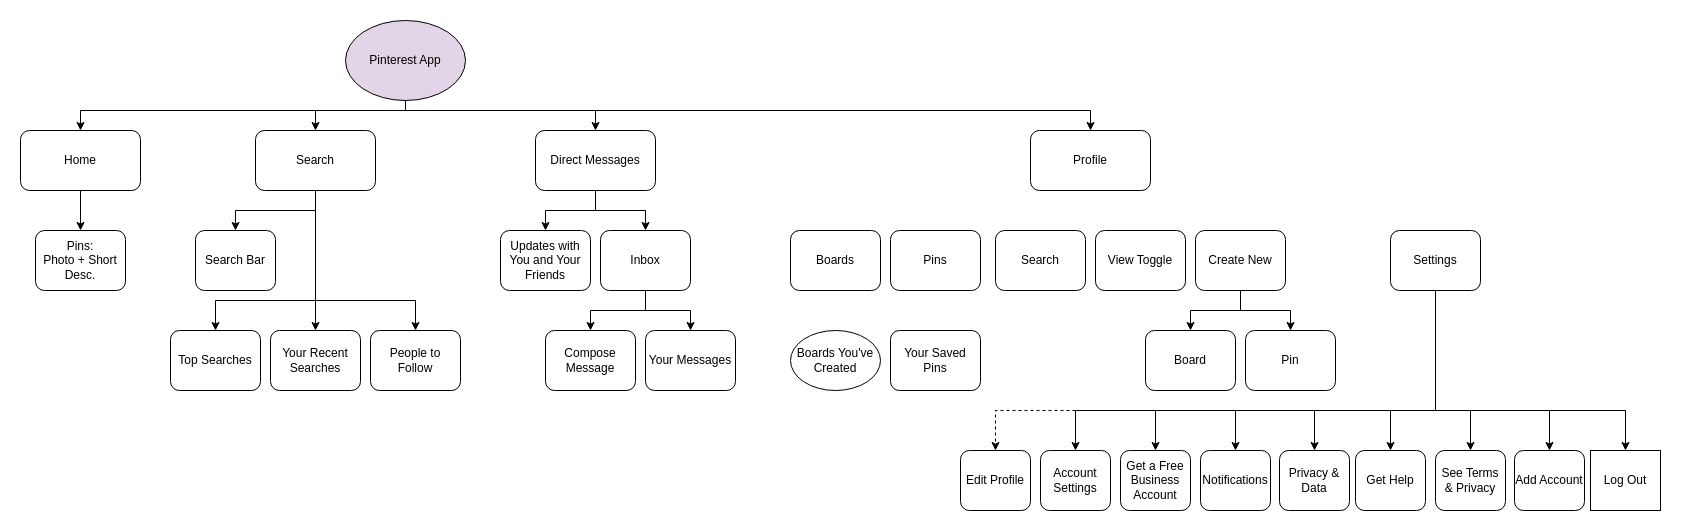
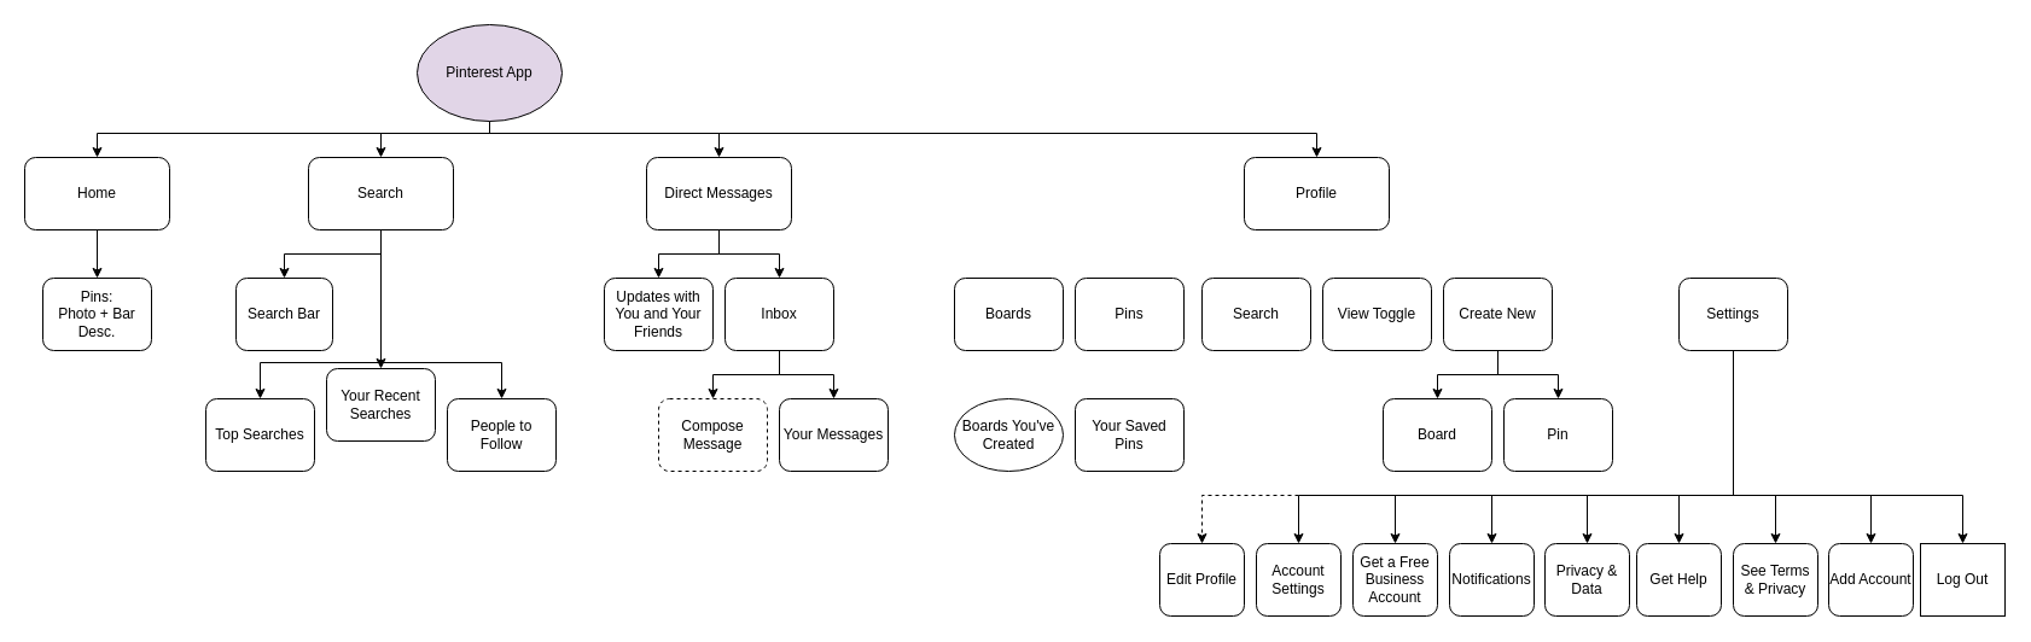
  <mxCell id="0" />
  <mxCell id="1" parent="0" />
  <mxCell id="2" style="edgeStyle=orthogonalEdgeStyle;rounded=0;orthogonalLoop=1;jettySize=auto;html=1;exitX=0.5;exitY=1;exitDx=0;exitDy=0;" edge="1" parent="1" source="6" target="17"><mxGeometry relative="1" as="geometry"><Array as="points"><mxPoint x="405" y="110" /><mxPoint x="1090" y="110" /></Array></mxGeometry></mxCell>
  <mxCell id="3" style="edgeStyle=orthogonalEdgeStyle;rounded=0;orthogonalLoop=1;jettySize=auto;html=1;exitX=0.5;exitY=1;exitDx=0;exitDy=0;entryX=0.5;entryY=0;entryDx=0;entryDy=0;" edge="1" parent="1" source="6" target="16"><mxGeometry relative="1" as="geometry"><Array as="points"><mxPoint x="405" y="110" /><mxPoint x="595" y="110" /></Array></mxGeometry></mxCell>
  <mxCell id="4" style="edgeStyle=orthogonalEdgeStyle;rounded=0;orthogonalLoop=1;jettySize=auto;html=1;exitX=0.5;exitY=1;exitDx=0;exitDy=0;entryX=0.5;entryY=0;entryDx=0;entryDy=0;" edge="1" parent="1" source="6" target="8"><mxGeometry relative="1" as="geometry"><mxPoint x="80" y="120" as="targetPoint" /><Array as="points"><mxPoint x="405" y="110" /><mxPoint x="80" y="110" /></Array></mxGeometry></mxCell>
  <mxCell id="5" style="edgeStyle=orthogonalEdgeStyle;rounded=0;orthogonalLoop=1;jettySize=auto;html=1;exitX=0.5;exitY=1;exitDx=0;exitDy=0;entryX=0.5;entryY=0;entryDx=0;entryDy=0;" edge="1" parent="1" source="6" target="13"><mxGeometry relative="1" as="geometry"><mxPoint x="300" y="120" as="targetPoint" /><Array as="points"><mxPoint x="405" y="110" /><mxPoint x="315" y="110" /></Array></mxGeometry></mxCell>
  <mxCell id="6" value="Pinterest App" style="ellipse;whiteSpace=wrap;html=1;fillColor=#e1d5e7;" vertex="1" parent="1"><mxGeometry x="345" y="20" width="120" height="80" as="geometry" /></mxCell>
  <mxCell id="7" style="edgeStyle=orthogonalEdgeStyle;rounded=0;orthogonalLoop=1;jettySize=auto;html=1;exitX=0.5;exitY=1;exitDx=0;exitDy=0;entryX=0.5;entryY=0;entryDx=0;entryDy=0;" edge="1" parent="1" source="8" target="18"><mxGeometry relative="1" as="geometry" /></mxCell>
  <mxCell id="8" value="Home" style="rounded=1;whiteSpace=wrap;html=1;" vertex="1" parent="1"><mxGeometry x="20" y="130" width="120" height="60" as="geometry" /></mxCell>
  <mxCell id="9" style="edgeStyle=orthogonalEdgeStyle;rounded=0;orthogonalLoop=1;jettySize=auto;html=1;exitX=0.5;exitY=1;exitDx=0;exitDy=0;entryX=0.5;entryY=0;entryDx=0;entryDy=0;" edge="1" parent="1" source="13" target="19"><mxGeometry relative="1" as="geometry" /></mxCell>
  <mxCell id="10" style="edgeStyle=orthogonalEdgeStyle;rounded=0;orthogonalLoop=1;jettySize=auto;html=1;exitX=0.5;exitY=1;exitDx=0;exitDy=0;entryX=0.5;entryY=0;entryDx=0;entryDy=0;" edge="1" parent="1" source="13" target="20"><mxGeometry relative="1" as="geometry"><Array as="points"><mxPoint x="315" y="300" /><mxPoint x="215" y="300" /></Array></mxGeometry></mxCell>
  <mxCell id="11" style="edgeStyle=orthogonalEdgeStyle;rounded=0;orthogonalLoop=1;jettySize=auto;html=1;exitX=0.5;exitY=1;exitDx=0;exitDy=0;" edge="1" parent="1" source="13" target="21"><mxGeometry relative="1" as="geometry" /></mxCell>
  <mxCell id="12" style="edgeStyle=orthogonalEdgeStyle;rounded=0;orthogonalLoop=1;jettySize=auto;html=1;exitX=0.5;exitY=1;exitDx=0;exitDy=0;entryX=0.5;entryY=0;entryDx=0;entryDy=0;" edge="1" parent="1" source="13" target="22"><mxGeometry relative="1" as="geometry"><Array as="points"><mxPoint x="315" y="300" /><mxPoint x="415" y="300" /></Array></mxGeometry></mxCell>
  <mxCell id="13" value="Search" style="rounded=1;whiteSpace=wrap;html=1;" vertex="1" parent="1"><mxGeometry x="255" y="130" width="120" height="60" as="geometry" /></mxCell>
  <mxCell id="14" style="edgeStyle=orthogonalEdgeStyle;rounded=0;orthogonalLoop=1;jettySize=auto;html=1;exitX=0.5;exitY=1;exitDx=0;exitDy=0;entryX=0.5;entryY=0;entryDx=0;entryDy=0;" edge="1" parent="1" source="16" target="23"><mxGeometry relative="1" as="geometry" /></mxCell>
  <mxCell id="15" style="edgeStyle=orthogonalEdgeStyle;rounded=0;orthogonalLoop=1;jettySize=auto;html=1;exitX=0.5;exitY=1;exitDx=0;exitDy=0;entryX=0.5;entryY=0;entryDx=0;entryDy=0;" edge="1" parent="1" source="16" target="26"><mxGeometry relative="1" as="geometry" /></mxCell>
  <mxCell id="16" value="Direct Messages" style="rounded=1;whiteSpace=wrap;html=1;" vertex="1" parent="1"><mxGeometry x="535" y="130" width="120" height="60" as="geometry" /></mxCell>
  <mxCell id="17" value="Profile" style="rounded=1;whiteSpace=wrap;html=1;" vertex="1" parent="1"><mxGeometry x="1030" y="130" width="120" height="60" as="geometry" /></mxCell>
- <mxCell id="18" value="Pins:&lt;br&gt;Photo + Short Desc." style="rounded=1;whiteSpace=wrap;html=1;" vertex="1" parent="1"><mxGeometry x="35" y="230" width="90" height="60" as="geometry" /></mxCell>
+ <mxCell id="18" value="Pins:&lt;br&gt;Photo + Bar Desc." style="rounded=1;whiteSpace=wrap;html=1;" vertex="1" parent="1"><mxGeometry x="35" y="230" width="90" height="60" as="geometry" /></mxCell>
  <mxCell id="19" value="Search Bar" style="rounded=1;whiteSpace=wrap;html=1;" vertex="1" parent="1"><mxGeometry x="195" y="230" width="80" height="60" as="geometry" /></mxCell>
  <mxCell id="20" value="Top Searches" style="rounded=1;whiteSpace=wrap;html=1;" vertex="1" parent="1"><mxGeometry x="170" y="330" width="90" height="60" as="geometry" /></mxCell>
- <mxCell id="21" value="Your Recent Searches" style="rounded=1;whiteSpace=wrap;html=1;" vertex="1" parent="1"><mxGeometry x="270" y="330" width="90" height="60" as="geometry" /></mxCell>
+ <mxCell id="21" value="Your Recent Searches" style="rounded=1;whiteSpace=wrap;html=1;" vertex="1" parent="1"><mxGeometry x="270" y="305" width="90" height="60" as="geometry" /></mxCell>
  <mxCell id="22" value="People to Follow" style="rounded=1;whiteSpace=wrap;html=1;" vertex="1" parent="1"><mxGeometry x="370" y="330" width="90" height="60" as="geometry" /></mxCell>
  <mxCell id="23" value="Updates with You and Your Friends" style="rounded=1;whiteSpace=wrap;html=1;" vertex="1" parent="1"><mxGeometry x="500" y="230" width="90" height="60" as="geometry" /></mxCell>
  <mxCell id="24" style="edgeStyle=orthogonalEdgeStyle;rounded=0;orthogonalLoop=1;jettySize=auto;html=1;exitX=0.5;exitY=1;exitDx=0;exitDy=0;entryX=0.5;entryY=0;entryDx=0;entryDy=0;" edge="1" parent="1" source="26" target="27"><mxGeometry relative="1" as="geometry" /></mxCell>
  <mxCell id="25" style="edgeStyle=orthogonalEdgeStyle;rounded=0;orthogonalLoop=1;jettySize=auto;html=1;exitX=0.5;exitY=1;exitDx=0;exitDy=0;entryX=0.5;entryY=0;entryDx=0;entryDy=0;" edge="1" parent="1" source="26" target="28"><mxGeometry relative="1" as="geometry" /></mxCell>
  <mxCell id="26" value="Inbox" style="rounded=1;whiteSpace=wrap;html=1;" vertex="1" parent="1"><mxGeometry x="600" y="230" width="90" height="60" as="geometry" /></mxCell>
- <mxCell id="27" value="Compose Message" style="rounded=1;whiteSpace=wrap;html=1;" vertex="1" parent="1"><mxGeometry x="545" y="330" width="90" height="60" as="geometry" /></mxCell>
+ <mxCell id="27" value="Compose Message" style="rounded=1;whiteSpace=wrap;html=1;dashed=1;" vertex="1" parent="1"><mxGeometry x="545" y="330" width="90" height="60" as="geometry" /></mxCell>
  <mxCell id="28" value="Your Messages" style="rounded=1;whiteSpace=wrap;html=1;" vertex="1" parent="1"><mxGeometry x="645" y="330" width="90" height="60" as="geometry" /></mxCell>
  <mxCell id="29" value="Boards" style="rounded=1;whiteSpace=wrap;html=1;" vertex="1" parent="1"><mxGeometry x="790" y="230" width="90" height="60" as="geometry" /></mxCell>
  <mxCell id="30" value="Pins" style="rounded=1;whiteSpace=wrap;html=1;" vertex="1" parent="1"><mxGeometry x="890" y="230" width="90" height="60" as="geometry" /></mxCell>
  <mxCell id="31" value="Search" style="rounded=1;whiteSpace=wrap;html=1;" vertex="1" parent="1"><mxGeometry x="995" y="230" width="90" height="60" as="geometry" /></mxCell>
  <mxCell id="32" value="View Toggle" style="rounded=1;whiteSpace=wrap;html=1;" vertex="1" parent="1"><mxGeometry x="1095" y="230" width="90" height="60" as="geometry" /></mxCell>
  <mxCell id="33" style="edgeStyle=orthogonalEdgeStyle;rounded=0;orthogonalLoop=1;jettySize=auto;html=1;exitX=0.5;exitY=1;exitDx=0;exitDy=0;entryX=0.5;entryY=0;entryDx=0;entryDy=0;" edge="1" parent="1" source="35" target="48"><mxGeometry relative="1" as="geometry" /></mxCell>
  <mxCell id="34" style="edgeStyle=orthogonalEdgeStyle;rounded=0;orthogonalLoop=1;jettySize=auto;html=1;exitX=0.5;exitY=1;exitDx=0;exitDy=0;entryX=0.5;entryY=0;entryDx=0;entryDy=0;" edge="1" parent="1" source="35" target="49"><mxGeometry relative="1" as="geometry" /></mxCell>
  <mxCell id="35" value="Create New" style="rounded=1;whiteSpace=wrap;html=1;" vertex="1" parent="1"><mxGeometry x="1195" y="230" width="90" height="60" as="geometry" /></mxCell>
  <mxCell id="36" style="edgeStyle=orthogonalEdgeStyle;rounded=0;orthogonalLoop=1;jettySize=auto;html=1;exitX=0.5;exitY=1;exitDx=0;exitDy=0;entryX=0.5;entryY=0;entryDx=0;entryDy=0;dashed=1;" edge="1" parent="1" source="45" target="55"><mxGeometry relative="1" as="geometry"><Array as="points"><mxPoint x="1435" y="410" /><mxPoint x="995" y="410" /></Array></mxGeometry></mxCell>
  <mxCell id="37" style="edgeStyle=orthogonalEdgeStyle;rounded=0;orthogonalLoop=1;jettySize=auto;html=1;exitX=0.5;exitY=1;exitDx=0;exitDy=0;entryX=0.5;entryY=0;entryDx=0;entryDy=0;" edge="1" parent="1" source="45" target="50"><mxGeometry relative="1" as="geometry"><Array as="points"><mxPoint x="1435" y="410" /><mxPoint x="1075" y="410" /></Array></mxGeometry></mxCell>
  <mxCell id="38" style="edgeStyle=orthogonalEdgeStyle;rounded=0;orthogonalLoop=1;jettySize=auto;html=1;exitX=0.5;exitY=1;exitDx=0;exitDy=0;entryX=0.5;entryY=0;entryDx=0;entryDy=0;" edge="1" parent="1" source="45" target="51"><mxGeometry relative="1" as="geometry"><Array as="points"><mxPoint x="1435" y="410" /><mxPoint x="1155" y="410" /></Array></mxGeometry></mxCell>
  <mxCell id="39" style="edgeStyle=orthogonalEdgeStyle;rounded=0;orthogonalLoop=1;jettySize=auto;html=1;exitX=0.5;exitY=1;exitDx=0;exitDy=0;entryX=0.5;entryY=0;entryDx=0;entryDy=0;" edge="1" parent="1" source="45" target="52"><mxGeometry relative="1" as="geometry"><Array as="points"><mxPoint x="1435" y="410" /><mxPoint x="1235" y="410" /></Array></mxGeometry></mxCell>
  <mxCell id="40" style="edgeStyle=orthogonalEdgeStyle;rounded=0;orthogonalLoop=1;jettySize=auto;html=1;exitX=0.5;exitY=1;exitDx=0;exitDy=0;" edge="1" parent="1" source="45" target="53"><mxGeometry relative="1" as="geometry"><Array as="points"><mxPoint x="1435" y="410" /><mxPoint x="1314" y="410" /></Array></mxGeometry></mxCell>
  <mxCell id="41" style="edgeStyle=orthogonalEdgeStyle;rounded=0;orthogonalLoop=1;jettySize=auto;html=1;exitX=0.5;exitY=1;exitDx=0;exitDy=0;entryX=0.5;entryY=0;entryDx=0;entryDy=0;" edge="1" parent="1" source="45" target="54"><mxGeometry relative="1" as="geometry"><Array as="points"><mxPoint x="1435" y="410" /><mxPoint x="1390" y="410" /></Array></mxGeometry></mxCell>
  <mxCell id="42" style="edgeStyle=orthogonalEdgeStyle;rounded=0;orthogonalLoop=1;jettySize=auto;html=1;exitX=0.5;exitY=1;exitDx=0;exitDy=0;" edge="1" parent="1" source="45" target="56"><mxGeometry relative="1" as="geometry"><Array as="points"><mxPoint x="1435" y="410" /><mxPoint x="1470" y="410" /></Array></mxGeometry></mxCell>
  <mxCell id="43" style="edgeStyle=orthogonalEdgeStyle;rounded=0;orthogonalLoop=1;jettySize=auto;html=1;exitX=0.5;exitY=1;exitDx=0;exitDy=0;entryX=0.5;entryY=0;entryDx=0;entryDy=0;" edge="1" parent="1" source="45" target="57"><mxGeometry relative="1" as="geometry"><Array as="points"><mxPoint x="1435" y="410" /><mxPoint x="1549" y="410" /></Array></mxGeometry></mxCell>
  <mxCell id="44" style="edgeStyle=orthogonalEdgeStyle;rounded=0;orthogonalLoop=1;jettySize=auto;html=1;exitX=0.5;exitY=1;exitDx=0;exitDy=0;" edge="1" parent="1" source="45"><mxGeometry relative="1" as="geometry"><mxPoint x="1625" y="450" as="targetPoint" /><Array as="points"><mxPoint x="1435" y="410" /><mxPoint x="1625" y="410" /></Array></mxGeometry></mxCell>
  <mxCell id="45" value="Settings" style="rounded=1;whiteSpace=wrap;html=1;" vertex="1" parent="1"><mxGeometry x="1390" y="230" width="90" height="60" as="geometry" /></mxCell>
  <mxCell id="46" value="Boards You've Created" style="ellipse;whiteSpace=wrap;html=1;" vertex="1" parent="1"><mxGeometry x="790" y="330" width="90" height="60" as="geometry" /></mxCell>
  <mxCell id="47" value="Your Saved Pins" style="rounded=1;whiteSpace=wrap;html=1;" vertex="1" parent="1"><mxGeometry x="890" y="330" width="90" height="60" as="geometry" /></mxCell>
  <mxCell id="48" value="Board" style="rounded=1;whiteSpace=wrap;html=1;" vertex="1" parent="1"><mxGeometry x="1145" y="330" width="90" height="60" as="geometry" /></mxCell>
  <mxCell id="49" value="Pin" style="rounded=1;whiteSpace=wrap;html=1;" vertex="1" parent="1"><mxGeometry x="1245" y="330" width="90" height="60" as="geometry" /></mxCell>
  <mxCell id="50" value="Account Settings" style="rounded=1;whiteSpace=wrap;html=1;" vertex="1" parent="1"><mxGeometry x="1040" y="450" width="70" height="60" as="geometry" /></mxCell>
  <mxCell id="51" value="Get a Free Business Account" style="rounded=1;whiteSpace=wrap;html=1;" vertex="1" parent="1"><mxGeometry x="1120" y="450" width="70" height="60" as="geometry" /></mxCell>
  <mxCell id="52" value="Notifications" style="rounded=1;whiteSpace=wrap;html=1;" vertex="1" parent="1"><mxGeometry x="1200" y="450" width="70" height="60" as="geometry" /></mxCell>
  <mxCell id="53" value="Privacy &amp;amp; Data" style="rounded=1;whiteSpace=wrap;html=1;" vertex="1" parent="1"><mxGeometry x="1279" y="450" width="70" height="60" as="geometry" /></mxCell>
  <mxCell id="54" value="Get Help" style="rounded=1;whiteSpace=wrap;html=1;" vertex="1" parent="1"><mxGeometry x="1355" y="450" width="70" height="60" as="geometry" /></mxCell>
  <mxCell id="55" value="Edit Profile" style="rounded=1;whiteSpace=wrap;html=1;" vertex="1" parent="1"><mxGeometry x="960" y="450" width="70" height="60" as="geometry" /></mxCell>
  <mxCell id="56" value="See Terms &amp;amp; Privacy" style="rounded=1;whiteSpace=wrap;html=1;" vertex="1" parent="1"><mxGeometry x="1435" y="450" width="70" height="60" as="geometry" /></mxCell>
  <mxCell id="57" value="Add Account" style="rounded=1;whiteSpace=wrap;html=1;" vertex="1" parent="1"><mxGeometry x="1514" y="450" width="70" height="60" as="geometry" /></mxCell>
  <mxCell id="58" value="Log Out" style="rounded=0;whiteSpace=wrap;html=1;" vertex="1" parent="1"><mxGeometry x="1590" y="450" width="70" height="60" as="geometry" /></mxCell>
